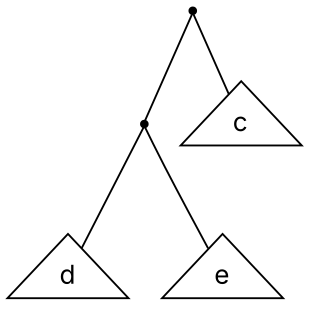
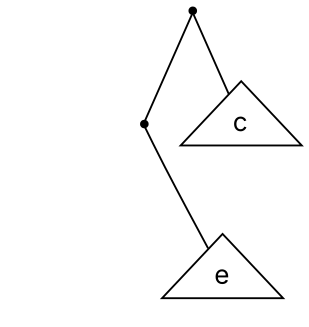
  digraph {
    fontname=Inter
    node [shape=triangle fontname=Inter]
    edge [dir=none fontname=Inter]
    a [shape=point]
    b [shape=point]
    c
-   d
    e
    a -> b
    a -> c
-   b -> d
    b -> e
  }
